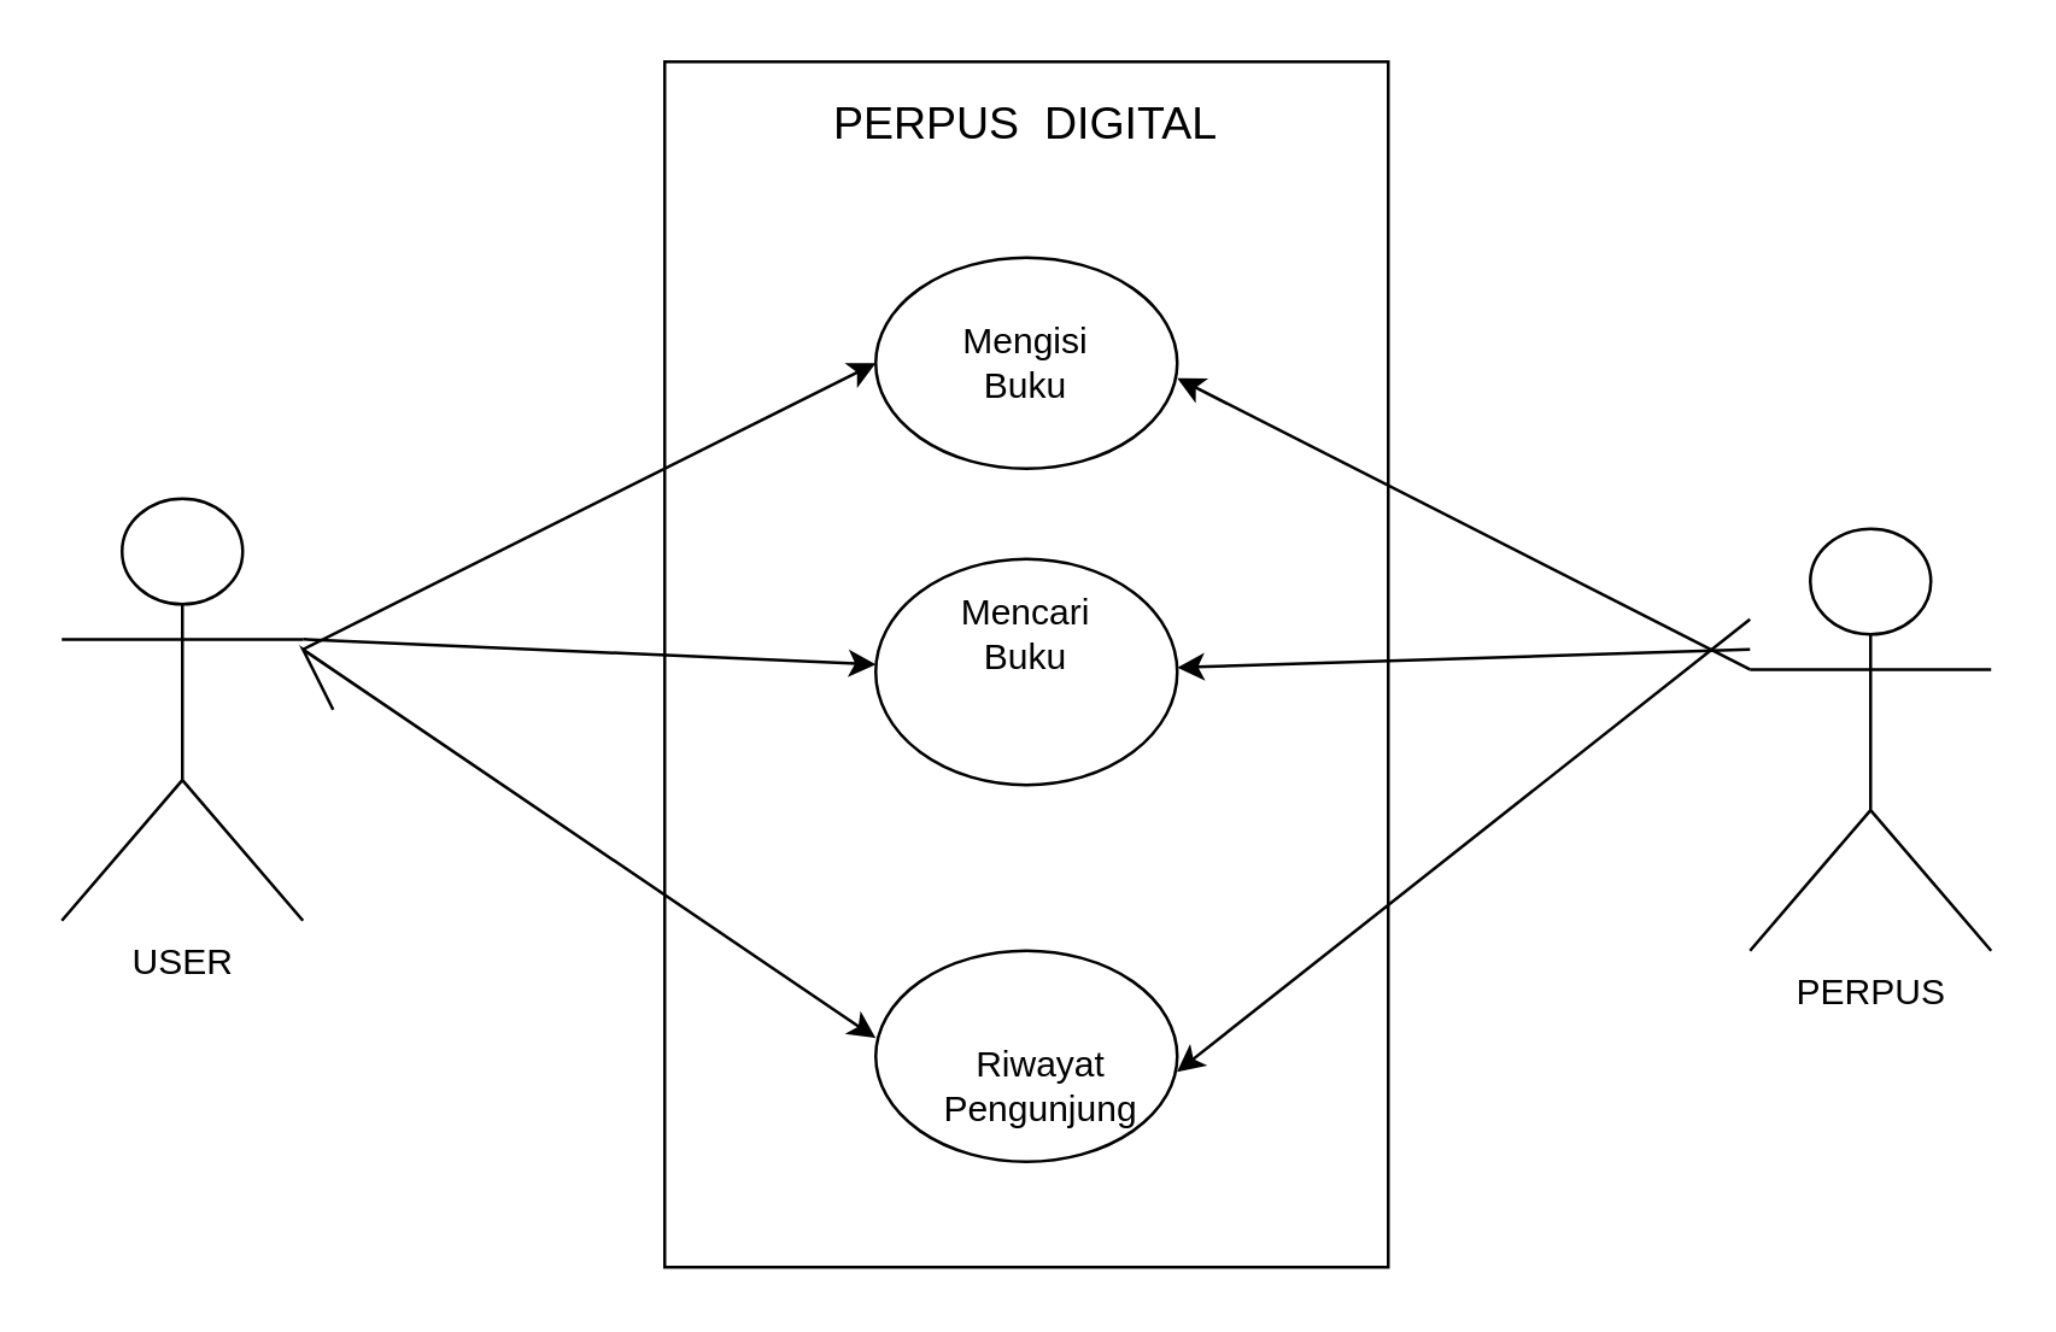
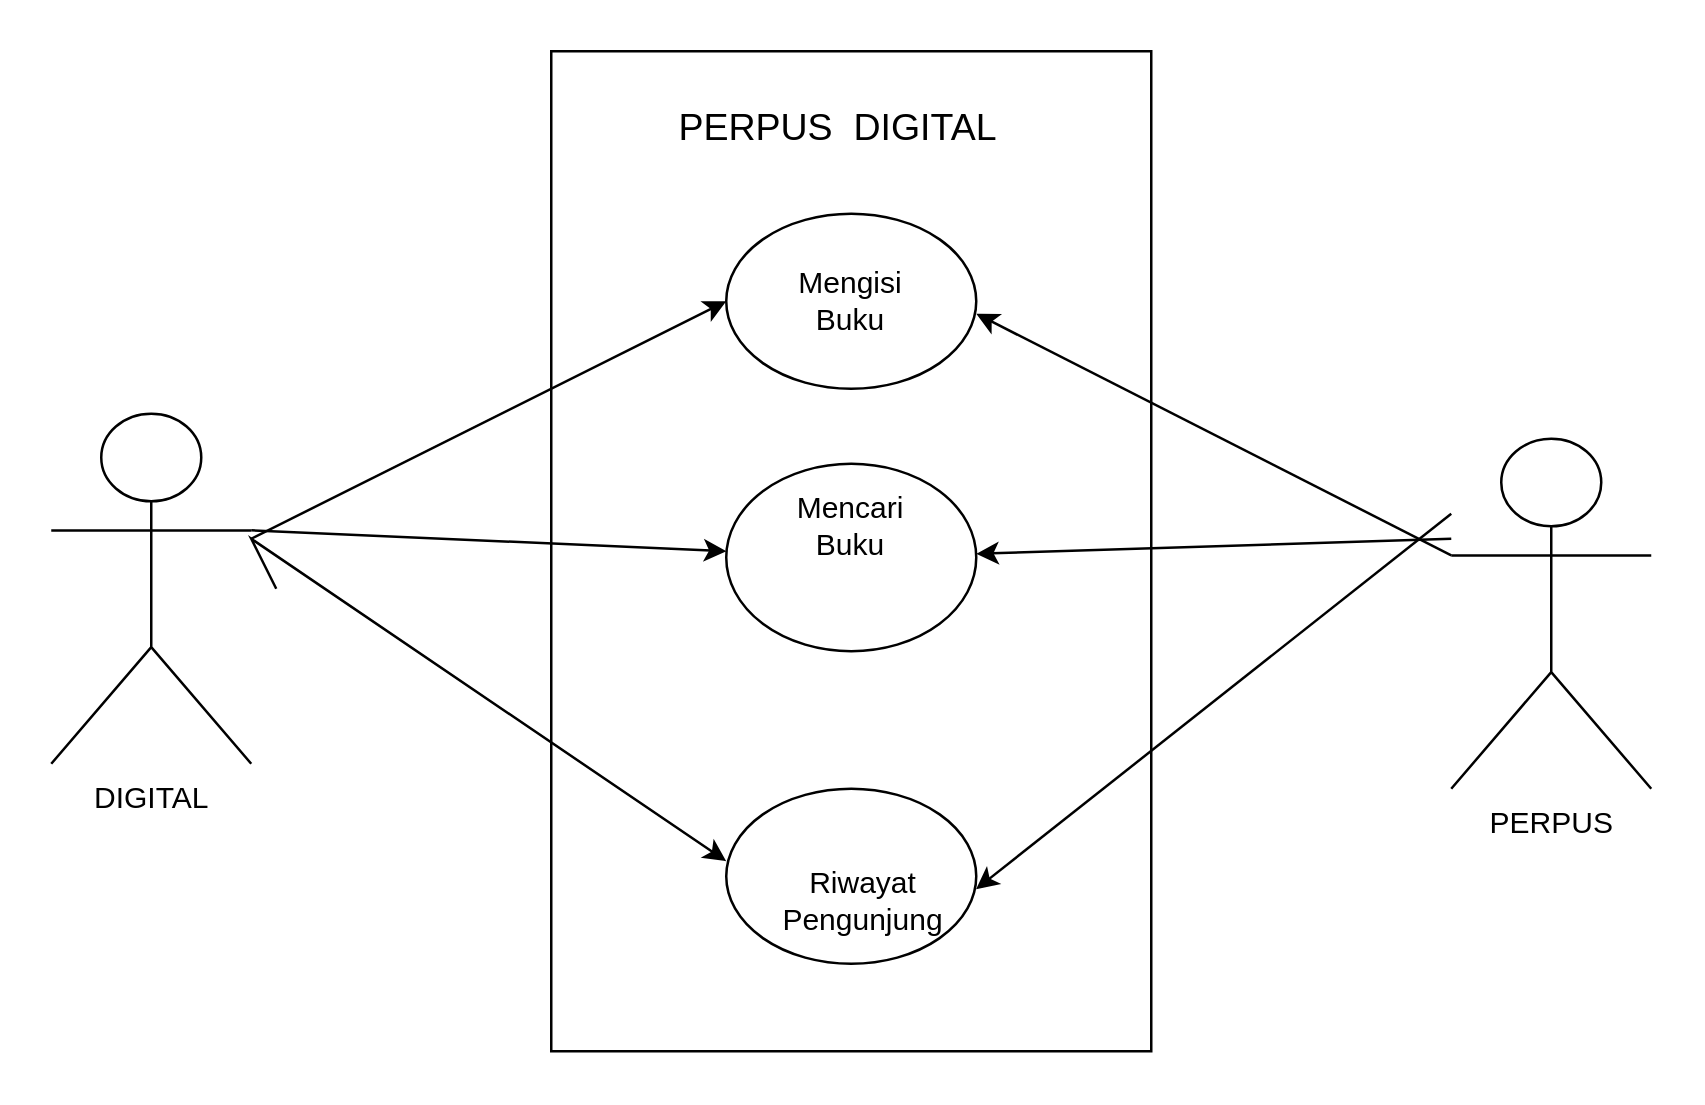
  <mxCell id="0" />
  <mxCell id="1" parent="0" />
  <mxCell id="2" value="" style="whiteSpace=wrap;html=1;" vertex="1" parent="1"><mxGeometry x="220" y="20" width="240" height="400" as="geometry" /></mxCell>
- <mxCell id="3" value="PERPUS&amp;nbsp; DIGITAL" style="text;html=1;strokeColor=none;fillColor=none;align=center;verticalAlign=middle;whiteSpace=wrap;rounded=0;fontSize=15;" vertex="1" parent="1"><mxGeometry x="257" y="25" width="166" height="30" as="geometry" /></mxCell>
+ <mxCell id="3" value="PERPUS&amp;nbsp; DIGITAL" style="text;html=1;strokeColor=none;fillColor=none;align=center;verticalAlign=middle;whiteSpace=wrap;rounded=0;fontSize=15;" vertex="1" parent="1"><mxGeometry x="252" y="35" width="166" height="30" as="geometry" /></mxCell>
  <mxCell id="4" value="" style="ellipse;whiteSpace=wrap;html=1;" vertex="1" parent="1"><mxGeometry x="290" y="85" width="100" height="70" as="geometry" /></mxCell>
  <mxCell id="5" value="" style="ellipse;whiteSpace=wrap;html=1;" vertex="1" parent="1"><mxGeometry x="290" y="185" width="100" height="75" as="geometry" /></mxCell>
  <mxCell id="6" value="" style="ellipse;whiteSpace=wrap;html=1;" vertex="1" parent="1"><mxGeometry x="290" y="315" width="100" height="70" as="geometry" /></mxCell>
  <mxCell id="7" value="Mengisi Buku" style="text;html=1;strokeColor=none;fillColor=none;align=center;verticalAlign=middle;whiteSpace=wrap;rounded=0;" vertex="1" parent="1"><mxGeometry x="310" y="105" width="60" height="30" as="geometry" /></mxCell>
  <mxCell id="8" value="Mencari Buku" style="text;html=1;strokeColor=none;fillColor=none;align=center;verticalAlign=middle;whiteSpace=wrap;rounded=0;" vertex="1" parent="1"><mxGeometry x="310" y="195" width="60" height="30" as="geometry" /></mxCell>
  <mxCell id="9" value="Riwayat Pengunjung" style="text;html=1;strokeColor=none;fillColor=none;align=center;verticalAlign=middle;whiteSpace=wrap;rounded=0;" vertex="1" parent="1"><mxGeometry x="315" y="345" width="60" height="30" as="geometry" /></mxCell>
- <mxCell id="10" value="USER" style="shape=umlActor;verticalLabelPosition=bottom;verticalAlign=top;html=1;outlineConnect=0;" vertex="1" parent="1"><mxGeometry x="20" y="165" width="80" height="140" as="geometry" /></mxCell>
+ <mxCell id="10" value="DIGITAL" style="shape=umlActor;verticalLabelPosition=bottom;verticalAlign=top;html=1;outlineConnect=0;" vertex="1" parent="1"><mxGeometry x="20" y="165" width="80" height="140" as="geometry" /></mxCell>
  <mxCell id="11" value="PERPUS" style="shape=umlActor;verticalLabelPosition=bottom;verticalAlign=top;html=1;outlineConnect=0;" vertex="1" parent="1"><mxGeometry x="580" y="175" width="80" height="140" as="geometry" /></mxCell>
  <mxCell id="12" value="" style="endArrow=classic;html=1;rounded=0;entryX=0;entryY=0.5;entryDx=0;entryDy=0;" edge="1" parent="1" source="10" target="4"><mxGeometry width="50" height="50" relative="1" as="geometry"><mxPoint x="330" y="285" as="sourcePoint" /><mxPoint x="380" y="235" as="targetPoint" /><Array as="points" /></mxGeometry></mxCell>
  <mxCell id="13" value="" style="endArrow=classic;html=1;rounded=0;entryX=0.292;entryY=0.5;entryDx=0;entryDy=0;entryPerimeter=0;exitX=1;exitY=0.333;exitDx=0;exitDy=0;exitPerimeter=0;" edge="1" parent="1" source="10" target="2"><mxGeometry width="50" height="50" relative="1" as="geometry"><mxPoint x="100" y="220" as="sourcePoint" /><mxPoint x="280" y="220" as="targetPoint" /></mxGeometry></mxCell>
  <mxCell id="14" value="" style="endArrow=classic;html=1;rounded=0;entryX=0;entryY=0.414;entryDx=0;entryDy=0;entryPerimeter=0;" edge="1" parent="1" target="6"><mxGeometry width="50" height="50" relative="1" as="geometry"><mxPoint x="110" y="235" as="sourcePoint" /><mxPoint x="380" y="235" as="targetPoint" /><Array as="points"><mxPoint x="100" y="215" /></Array></mxGeometry></mxCell>
  <mxCell id="15" value="" style="endArrow=classic;html=1;rounded=0;entryX=0.99;entryY=0.414;entryDx=0;entryDy=0;entryPerimeter=0;exitX=0;exitY=0.333;exitDx=0;exitDy=0;exitPerimeter=0;" edge="1" parent="1" source="11"><mxGeometry width="50" height="50" relative="1" as="geometry"><mxPoint x="561" y="206.02" as="sourcePoint" /><mxPoint x="390" y="125" as="targetPoint" /></mxGeometry></mxCell>
  <mxCell id="16" value="" style="endArrow=classic;html=1;rounded=0;" edge="1" parent="1" target="5"><mxGeometry width="50" height="50" relative="1" as="geometry"><mxPoint x="580" y="215" as="sourcePoint" /><mxPoint x="380" y="235" as="targetPoint" /></mxGeometry></mxCell>
  <mxCell id="17" value="" style="endArrow=classic;html=1;rounded=0;entryX=0.708;entryY=0.838;entryDx=0;entryDy=0;entryPerimeter=0;" edge="1" parent="1" target="2"><mxGeometry width="50" height="50" relative="1" as="geometry"><mxPoint x="580" y="205" as="sourcePoint" /><mxPoint x="380" y="235" as="targetPoint" /></mxGeometry></mxCell>
